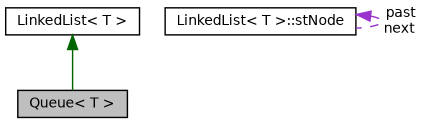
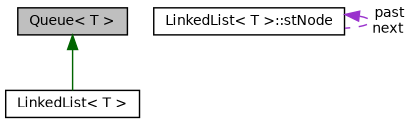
  digraph {
    node [color=black fillcolor=white fontname=Helvetica fontsize=10 shape=record style=filled]
    edge [dir=back fontname=Helvetica fontsize=10 labelfontname=Helvetica labelfontsize=10]
    n1 [fillcolor=grey75 fontcolor=black height=0.2 label="Queue\< T \>" width=0.4]
    n2 [height=0.2 label="LinkedList\< T \>" width=0.4]
    n3 [height=0.2 label="LinkedList\< T \>::stNode" width=0.4]
-   n2 -> n1 [color=darkgreen style=solid]
+   n1 -> n2 [color=darkgreen style=solid]
    n3 -> n3 [color=darkorchid3 label=" past\nnext" style=dashed]
  }
